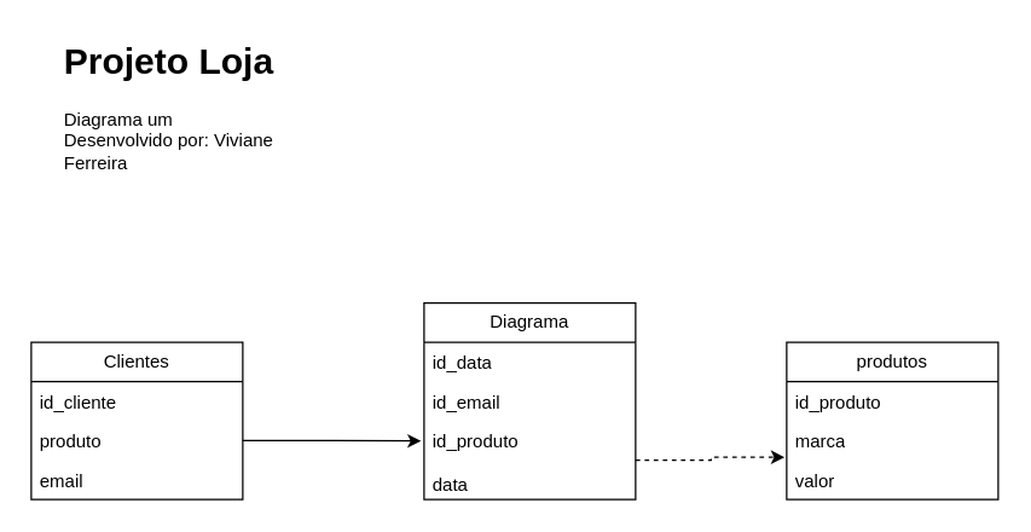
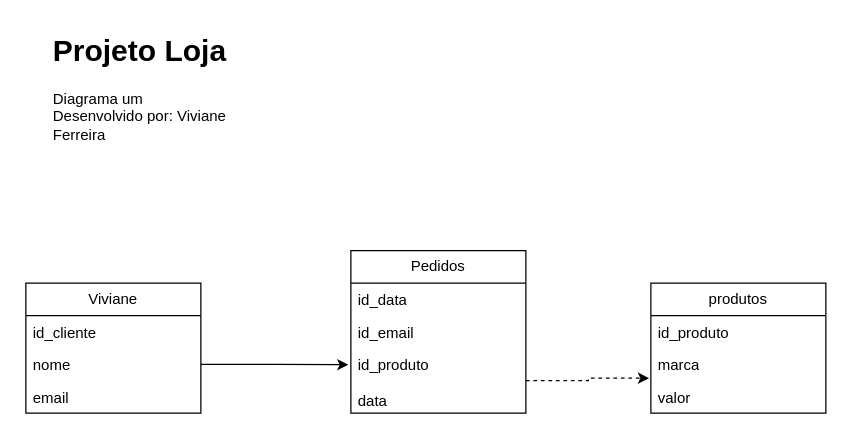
  <mxCell id="0" />
  <mxCell id="1" parent="0" />
- <mxCell id="2" value="Clientes" style="swimlane;fontStyle=0;childLayout=stackLayout;horizontal=1;startSize=26;fillColor=none;horizontalStack=0;resizeParent=1;resizeParentMax=0;resizeLast=0;collapsible=1;marginBottom=0;whiteSpace=wrap;html=1;" vertex="1" parent="1"><mxGeometry x="20" y="226" width="140" height="104" as="geometry" /></mxCell>
+ <mxCell id="2" value="Viviane" style="swimlane;fontStyle=0;childLayout=stackLayout;horizontal=1;startSize=26;fillColor=none;horizontalStack=0;resizeParent=1;resizeParentMax=0;resizeLast=0;collapsible=1;marginBottom=0;whiteSpace=wrap;html=1;" vertex="1" parent="1"><mxGeometry x="20" y="226" width="140" height="104" as="geometry" /></mxCell>
  <mxCell id="3" value="id_cliente" style="text;strokeColor=none;fillColor=none;align=left;verticalAlign=top;spacingLeft=4;spacingRight=4;overflow=hidden;rotatable=0;points=[[0,0.5],[1,0.5]];portConstraint=eastwest;whiteSpace=wrap;html=1;" vertex="1" parent="2"><mxGeometry y="26" width="140" height="26" as="geometry" /></mxCell>
- <mxCell id="4" value="produto" style="text;strokeColor=none;fillColor=none;align=left;verticalAlign=top;spacingLeft=4;spacingRight=4;overflow=hidden;rotatable=0;points=[[0,0.5],[1,0.5]];portConstraint=eastwest;whiteSpace=wrap;html=1;" vertex="1" parent="2"><mxGeometry y="52" width="140" height="26" as="geometry" /></mxCell>
+ <mxCell id="4" value="nome" style="text;strokeColor=none;fillColor=none;align=left;verticalAlign=top;spacingLeft=4;spacingRight=4;overflow=hidden;rotatable=0;points=[[0,0.5],[1,0.5]];portConstraint=eastwest;whiteSpace=wrap;html=1;" vertex="1" parent="2"><mxGeometry y="52" width="140" height="26" as="geometry" /></mxCell>
  <mxCell id="5" value="email" style="text;strokeColor=none;fillColor=none;align=left;verticalAlign=top;spacingLeft=4;spacingRight=4;overflow=hidden;rotatable=0;points=[[0,0.5],[1,0.5]];portConstraint=eastwest;whiteSpace=wrap;html=1;" vertex="1" parent="2"><mxGeometry y="78" width="140" height="26" as="geometry" /></mxCell>
- <mxCell id="6" value="Diagrama" style="swimlane;fontStyle=0;childLayout=stackLayout;horizontal=1;startSize=26;fillColor=none;horizontalStack=0;resizeParent=1;resizeParentMax=0;resizeLast=0;collapsible=1;marginBottom=0;whiteSpace=wrap;html=1;" vertex="1" parent="1"><mxGeometry x="280" y="200" width="140" height="130" as="geometry" /></mxCell>
+ <mxCell id="6" value="Pedidos" style="swimlane;fontStyle=0;childLayout=stackLayout;horizontal=1;startSize=26;fillColor=none;horizontalStack=0;resizeParent=1;resizeParentMax=0;resizeLast=0;collapsible=1;marginBottom=0;whiteSpace=wrap;html=1;" vertex="1" parent="1"><mxGeometry x="280" y="200" width="140" height="130" as="geometry" /></mxCell>
  <mxCell id="7" value="id_data" style="text;strokeColor=none;fillColor=none;align=left;verticalAlign=top;spacingLeft=4;spacingRight=4;overflow=hidden;rotatable=0;points=[[0,0.5],[1,0.5]];portConstraint=eastwest;whiteSpace=wrap;html=1;" vertex="1" parent="6"><mxGeometry y="26" width="140" height="26" as="geometry" /></mxCell>
  <mxCell id="8" value="id_email" style="text;strokeColor=none;fillColor=none;align=left;verticalAlign=top;spacingLeft=4;spacingRight=4;overflow=hidden;rotatable=0;points=[[0,0.5],[1,0.5]];portConstraint=eastwest;whiteSpace=wrap;html=1;" vertex="1" parent="6"><mxGeometry y="52" width="140" height="26" as="geometry" /></mxCell>
  <mxCell id="9" value="id_produto&lt;div&gt;&lt;br&gt;&lt;div&gt;data&lt;/div&gt;&lt;/div&gt;" style="text;strokeColor=none;fillColor=none;align=left;verticalAlign=top;spacingLeft=4;spacingRight=4;overflow=hidden;rotatable=0;points=[[0,0.5],[1,0.5]];portConstraint=eastwest;whiteSpace=wrap;html=1;" vertex="1" parent="6"><mxGeometry y="78" width="140" height="52" as="geometry" /></mxCell>
  <mxCell id="10" value="produtos" style="swimlane;fontStyle=0;childLayout=stackLayout;horizontal=1;startSize=26;fillColor=none;horizontalStack=0;resizeParent=1;resizeParentMax=0;resizeLast=0;collapsible=1;marginBottom=0;whiteSpace=wrap;html=1;" vertex="1" parent="1"><mxGeometry x="520" y="226" width="140" height="104" as="geometry" /></mxCell>
  <mxCell id="11" value="id_produto" style="text;strokeColor=none;fillColor=none;align=left;verticalAlign=top;spacingLeft=4;spacingRight=4;overflow=hidden;rotatable=0;points=[[0,0.5],[1,0.5]];portConstraint=eastwest;whiteSpace=wrap;html=1;" vertex="1" parent="10"><mxGeometry y="26" width="140" height="26" as="geometry" /></mxCell>
  <mxCell id="12" value="marca" style="text;strokeColor=none;fillColor=none;align=left;verticalAlign=top;spacingLeft=4;spacingRight=4;overflow=hidden;rotatable=0;points=[[0,0.5],[1,0.5]];portConstraint=eastwest;whiteSpace=wrap;html=1;" vertex="1" parent="10"><mxGeometry y="52" width="140" height="26" as="geometry" /></mxCell>
  <mxCell id="13" value="valor" style="text;strokeColor=none;fillColor=none;align=left;verticalAlign=top;spacingLeft=4;spacingRight=4;overflow=hidden;rotatable=0;points=[[0,0.5],[1,0.5]];portConstraint=eastwest;whiteSpace=wrap;html=1;" vertex="1" parent="10"><mxGeometry y="78" width="140" height="26" as="geometry" /></mxCell>
  <mxCell id="14" value="&lt;h1 style=&quot;margin-top: 0px;&quot;&gt;Projeto Loja&lt;/h1&gt;&lt;div&gt;Diagrama um&lt;/div&gt;&lt;div&gt;Desenvolvido por: Viviane Ferreira&lt;/div&gt;" style="text;html=1;whiteSpace=wrap;overflow=hidden;rounded=0;" vertex="1" parent="1"><mxGeometry x="40" y="20" width="180" height="120" as="geometry" /></mxCell>
  <mxCell id="15" style="edgeStyle=orthogonalEdgeStyle;rounded=0;orthogonalLoop=1;jettySize=auto;html=1;entryX=-0.014;entryY=0.256;entryDx=0;entryDy=0;entryPerimeter=0;" edge="1" parent="1" source="4" target="9"><mxGeometry relative="1" as="geometry" /></mxCell>
  <mxCell id="16" value="" style="edgeStyle=orthogonalEdgeStyle;rounded=0;orthogonalLoop=1;jettySize=auto;html=1;entryX=-0.01;entryY=0.923;entryDx=0;entryDy=0;entryPerimeter=0;dashed=1;" edge="1" parent="1" source="9" target="12"><mxGeometry relative="1" as="geometry" /></mxCell>
